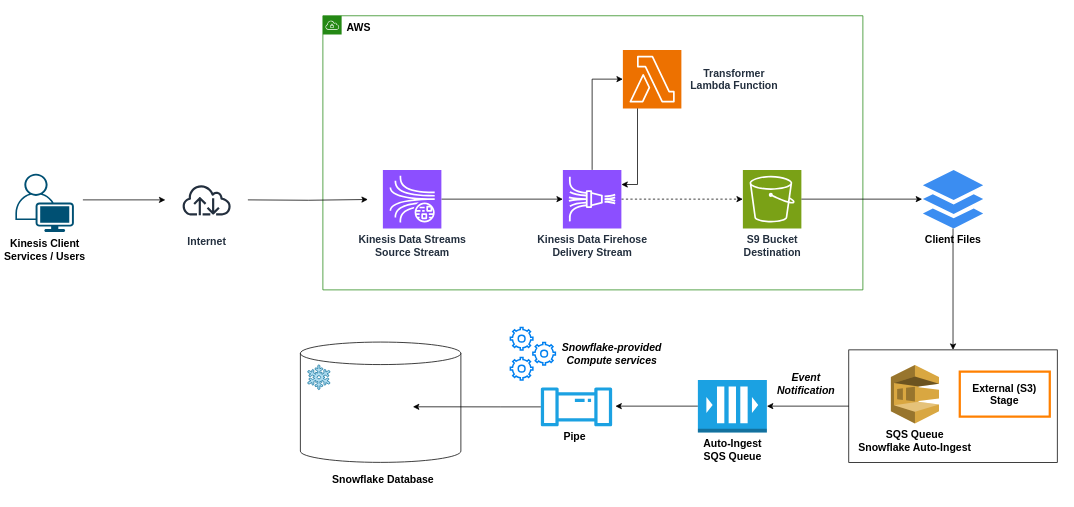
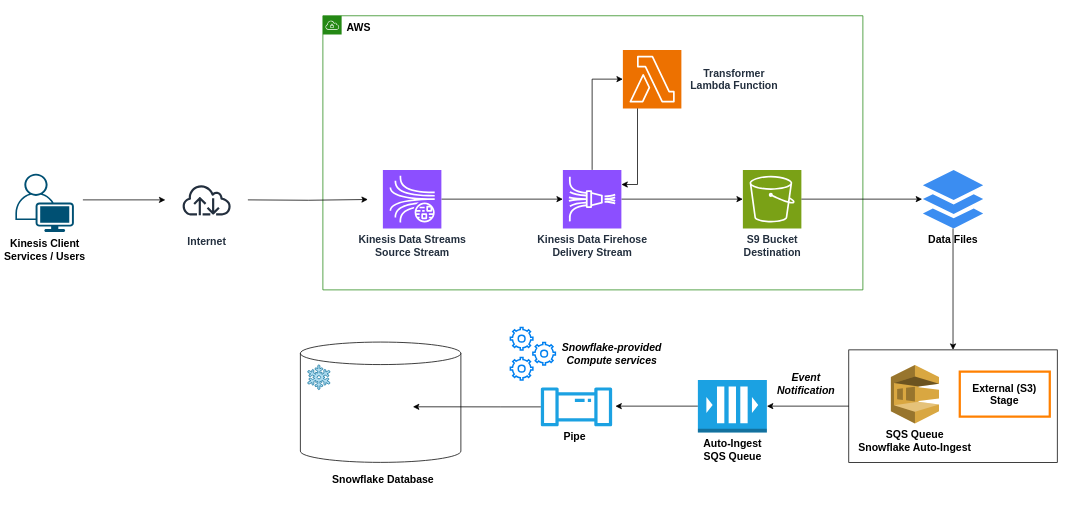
  <mxCell id="0" />
  <mxCell id="1" parent="0" />
  <mxCell id="2" value="" style="shape=cylinder3;whiteSpace=wrap;html=1;boundedLbl=1;backgroundOutline=1;size=15;" vertex="1" parent="1"><mxGeometry x="400" y="455.6" width="214" height="160.4" as="geometry" /></mxCell>
  <mxCell id="3" value="" style="rounded=0;whiteSpace=wrap;html=1;strokeWidth=1;" vertex="1" parent="1"><mxGeometry x="1131.2" y="466" width="278" height="150" as="geometry" /></mxCell>
  <mxCell id="4" value="&lt;font style=&quot;font-size: 14px;&quot;&gt;AWS&lt;/font&gt;" style="points=[[0,0],[0.25,0],[0.5,0],[0.75,0],[1,0],[1,0.25],[1,0.5],[1,0.75],[1,1],[0.75,1],[0.5,1],[0.25,1],[0,1],[0,0.75],[0,0.5],[0,0.25]];outlineConnect=0;gradientColor=none;html=1;whiteSpace=wrap;fontSize=12;fontStyle=1;shape=mxgraph.aws4.group;grIcon=mxgraph.aws4.group_vpc;strokeColor=#248814;fillColor=none;verticalAlign=top;align=left;spacingLeft=30;dashed=0;" vertex="1" parent="1"><mxGeometry x="430" y="20.5" width="720" height="365.5" as="geometry" /></mxCell>
- <mxCell id="5" style="edgeStyle=orthogonalEdgeStyle;rounded=0;orthogonalLoop=1;jettySize=auto;html=1;dashed=1;" edge="1" parent="1" source="6" target="10"><mxGeometry relative="1" as="geometry" /></mxCell>
+ <mxCell id="5" style="edgeStyle=orthogonalEdgeStyle;rounded=0;orthogonalLoop=1;jettySize=auto;html=1;" edge="1" parent="1" source="6" target="10"><mxGeometry relative="1" as="geometry" /></mxCell>
  <mxCell id="6" value="&lt;b&gt;&lt;font style=&quot;font-size: 14px;&quot;&gt;Kinesis Data Firehose&lt;br&gt;Delivery Stream&lt;br&gt;&lt;/font&gt;&lt;/b&gt;" style="sketch=0;points=[[0,0,0],[0.25,0,0],[0.5,0,0],[0.75,0,0],[1,0,0],[0,1,0],[0.25,1,0],[0.5,1,0],[0.75,1,0],[1,1,0],[0,0.25,0],[0,0.5,0],[0,0.75,0],[1,0.25,0],[1,0.5,0],[1,0.75,0]];outlineConnect=0;fontColor=#232F3E;fillColor=#8C4FFF;strokeColor=#ffffff;dashed=0;verticalLabelPosition=bottom;verticalAlign=top;align=center;html=1;fontSize=12;fontStyle=0;aspect=fixed;shape=mxgraph.aws4.resourceIcon;resIcon=mxgraph.aws4.kinesis_data_firehose;" vertex="1" parent="1"><mxGeometry x="750" y="226" width="78" height="78" as="geometry" /></mxCell>
  <mxCell id="7" style="edgeStyle=orthogonalEdgeStyle;rounded=0;orthogonalLoop=1;jettySize=auto;html=1;exitX=1;exitY=0.5;exitDx=0;exitDy=0;exitPerimeter=0;" edge="1" parent="1" source="8" target="6"><mxGeometry relative="1" as="geometry" /></mxCell>
  <mxCell id="8" value="&lt;font style=&quot;font-size: 14px;&quot;&gt;&lt;b&gt;Kinesis Data Streams&lt;br&gt;Source Stream&lt;br&gt;&lt;/b&gt;&lt;/font&gt;" style="sketch=0;points=[[0,0,0],[0.25,0,0],[0.5,0,0],[0.75,0,0],[1,0,0],[0,1,0],[0.25,1,0],[0.5,1,0],[0.75,1,0],[1,1,0],[0,0.25,0],[0,0.5,0],[0,0.75,0],[1,0.25,0],[1,0.5,0],[1,0.75,0]];outlineConnect=0;fontColor=#232F3E;fillColor=#8C4FFF;strokeColor=#ffffff;dashed=0;verticalLabelPosition=bottom;verticalAlign=top;align=center;html=1;fontSize=12;fontStyle=0;aspect=fixed;shape=mxgraph.aws4.resourceIcon;resIcon=mxgraph.aws4.kinesis_data_streams;" vertex="1" parent="1"><mxGeometry x="510" y="226" width="78" height="78" as="geometry" /></mxCell>
  <mxCell id="9" value="" style="sketch=0;points=[[0,0,0],[0.25,0,0],[0.5,0,0],[0.75,0,0],[1,0,0],[0,1,0],[0.25,1,0],[0.5,1,0],[0.75,1,0],[1,1,0],[0,0.25,0],[0,0.5,0],[0,0.75,0],[1,0.25,0],[1,0.5,0],[1,0.75,0]];outlineConnect=0;fontColor=#232F3E;fillColor=#ED7100;strokeColor=#ffffff;dashed=0;verticalLabelPosition=bottom;verticalAlign=top;align=center;html=1;fontSize=12;fontStyle=0;aspect=fixed;shape=mxgraph.aws4.resourceIcon;resIcon=mxgraph.aws4.lambda;" vertex="1" parent="1"><mxGeometry x="830" y="66" width="78" height="78" as="geometry" /></mxCell>
  <mxCell id="10" value="&lt;font style=&quot;font-size: 14px;&quot;&gt;&lt;b&gt;S9 Bucket&lt;br&gt;Destination&lt;/b&gt;&lt;/font&gt;" style="sketch=0;points=[[0,0,0],[0.25,0,0],[0.5,0,0],[0.75,0,0],[1,0,0],[0,1,0],[0.25,1,0],[0.5,1,0],[0.75,1,0],[1,1,0],[0,0.25,0],[0,0.5,0],[0,0.75,0],[1,0.25,0],[1,0.5,0],[1,0.75,0]];outlineConnect=0;fontColor=#232F3E;fillColor=#7AA116;strokeColor=#ffffff;dashed=0;verticalLabelPosition=bottom;verticalAlign=top;align=center;html=1;fontSize=12;fontStyle=0;aspect=fixed;shape=mxgraph.aws4.resourceIcon;resIcon=mxgraph.aws4.s3;" vertex="1" parent="1"><mxGeometry x="990" y="226" width="78" height="78" as="geometry" /></mxCell>
  <mxCell id="11" value="&lt;b&gt;&lt;font style=&quot;font-size: 14px;&quot;&gt;SQS Queue&lt;br&gt;&lt;/font&gt;&lt;/b&gt;&lt;b style=&quot;border-color: var(--border-color);&quot;&gt;&lt;font style=&quot;border-color: var(--border-color); font-size: 14px;&quot;&gt;Snowflake Auto-Ingest&lt;/font&gt;&lt;/b&gt;&lt;b&gt;&lt;font style=&quot;font-size: 14px;&quot;&gt;&lt;br&gt;&lt;/font&gt;&lt;/b&gt;" style="outlineConnect=0;dashed=0;verticalLabelPosition=bottom;verticalAlign=top;align=center;html=1;shape=mxgraph.aws3.sqs;fillColor=#D9A741;gradientColor=none;" vertex="1" parent="1"><mxGeometry x="1187.33" y="486" width="64.16" height="78" as="geometry" /></mxCell>
  <mxCell id="12" style="edgeStyle=orthogonalEdgeStyle;rounded=0;orthogonalLoop=1;jettySize=auto;html=1;" edge="1" parent="1"><mxGeometry relative="1" as="geometry"><mxPoint x="220" y="266" as="targetPoint" /><mxPoint x="110" y="266" as="sourcePoint" /></mxGeometry></mxCell>
  <mxCell id="13" value="&lt;font style=&quot;font-size: 14px;&quot;&gt;&lt;b&gt;Kinesis Client&lt;br&gt;Services / Users&lt;/b&gt;&lt;/font&gt;" style="points=[[0.35,0,0],[0.98,0.51,0],[1,0.71,0],[0.67,1,0],[0,0.795,0],[0,0.65,0]];verticalLabelPosition=bottom;sketch=0;html=1;verticalAlign=top;aspect=fixed;align=center;pointerEvents=1;shape=mxgraph.cisco19.user;fillColor=#005073;strokeColor=none;" vertex="1" parent="1"><mxGeometry x="20" y="231" width="78" height="78" as="geometry" /></mxCell>
  <mxCell id="14" style="edgeStyle=orthogonalEdgeStyle;rounded=0;orthogonalLoop=1;jettySize=auto;html=1;" edge="1" parent="1"><mxGeometry relative="1" as="geometry"><mxPoint x="490" y="265.5" as="targetPoint" /><mxPoint x="330" y="266" as="sourcePoint" /></mxGeometry></mxCell>
  <mxCell id="15" value="&lt;b&gt;&lt;font style=&quot;font-size: 14px;&quot;&gt;Internet&lt;/font&gt;&lt;/b&gt;" style="sketch=0;outlineConnect=0;fontColor=#232F3E;gradientColor=none;strokeColor=#232F3E;fillColor=#ffffff;dashed=0;verticalLabelPosition=bottom;verticalAlign=top;align=center;html=1;fontSize=12;fontStyle=0;aspect=fixed;shape=mxgraph.aws4.resourceIcon;resIcon=mxgraph.aws4.internet;" vertex="1" parent="1"><mxGeometry x="235" y="226" width="80" height="80" as="geometry" /></mxCell>
  <mxCell id="16" style="edgeStyle=orthogonalEdgeStyle;rounded=0;orthogonalLoop=1;jettySize=auto;html=1;entryX=0.5;entryY=0;entryDx=0;entryDy=0;" edge="1" parent="1" source="17" target="3"><mxGeometry relative="1" as="geometry" /></mxCell>
- <mxCell id="17" value="&lt;b&gt;&lt;font style=&quot;font-size: 14px;&quot;&gt;Client Files&lt;/font&gt;&lt;/b&gt;" style="sketch=0;html=1;aspect=fixed;strokeColor=none;shadow=0;fillColor=#3B8DF1;verticalAlign=top;labelPosition=center;verticalLabelPosition=bottom;shape=mxgraph.gcp2.files" vertex="1" parent="1"><mxGeometry x="1230" y="226" width="80.41" height="78" as="geometry" /></mxCell>
+ <mxCell id="17" value="&lt;b&gt;&lt;font style=&quot;font-size: 14px;&quot;&gt;Data Files&lt;/font&gt;&lt;/b&gt;" style="sketch=0;html=1;aspect=fixed;strokeColor=none;shadow=0;fillColor=#3B8DF1;verticalAlign=top;labelPosition=center;verticalLabelPosition=bottom;shape=mxgraph.gcp2.files" vertex="1" parent="1"><mxGeometry x="1230" y="226" width="80.41" height="78" as="geometry" /></mxCell>
  <mxCell id="18" value="&lt;b&gt;&lt;font style=&quot;font-size: 14px;&quot;&gt;External (S3)&lt;br&gt;Stage&lt;/font&gt;&lt;/b&gt;" style="whiteSpace=wrap;html=1;strokeColor=#FF8000;strokeWidth=3;rounded=0;" vertex="1" parent="1"><mxGeometry x="1279.2" y="495" width="120" height="60" as="geometry" /></mxCell>
  <mxCell id="19" style="edgeStyle=orthogonalEdgeStyle;rounded=0;orthogonalLoop=1;jettySize=auto;html=1;exitX=0;exitY=0.5;exitDx=0;exitDy=0;exitPerimeter=0;" edge="1" parent="1" source="20"><mxGeometry relative="1" as="geometry"><mxPoint x="820" y="541" as="targetPoint" /></mxGeometry></mxCell>
  <mxCell id="20" value="&lt;b&gt;&lt;font color=&quot;#000000&quot; style=&quot;font-size: 14px;&quot;&gt;Auto-Ingest &lt;br&gt;SQS Queue&lt;/font&gt;&lt;/b&gt;" style="outlineConnect=0;dashed=0;verticalLabelPosition=bottom;verticalAlign=top;align=center;html=1;shape=mxgraph.aws3.queue;fillColor=#1ba1e2;fontColor=#ffffff;strokeColor=#006EAF;" vertex="1" parent="1"><mxGeometry x="930" y="506" width="92" height="70" as="geometry" /></mxCell>
  <mxCell id="21" value="" style="group" vertex="1" connectable="0" parent="1"><mxGeometry x="720" y="516" width="96.296" height="80" as="geometry" /></mxCell>
  <mxCell id="22" value="" style="sketch=0;outlineConnect=0;fillColor=#1ba1e2;strokeColor=#006EAF;dashed=0;verticalLabelPosition=bottom;verticalAlign=top;align=center;html=1;fontSize=12;fontStyle=0;aspect=fixed;pointerEvents=1;shape=mxgraph.aws4.iot_analytics_pipeline;fontColor=#ffffff;" vertex="1" parent="21"><mxGeometry width="96.296" height="51.852" as="geometry" /></mxCell>
  <mxCell id="23" value="&lt;b&gt;&lt;font style=&quot;font-size: 14px;&quot;&gt;Pipe&lt;/font&gt;&lt;/b&gt;" style="text;html=1;strokeColor=none;fillColor=none;align=center;verticalAlign=middle;whiteSpace=wrap;rounded=0;" vertex="1" parent="21"><mxGeometry x="11.54" y="52.87" width="68.46" height="27.13" as="geometry" /></mxCell>
  <mxCell id="24" value="" style="group" vertex="1" connectable="0" parent="1"><mxGeometry x="680" y="436" width="215" height="70" as="geometry" /></mxCell>
  <mxCell id="25" value="" style="html=1;verticalLabelPosition=bottom;align=center;labelBackgroundColor=#ffffff;verticalAlign=top;strokeWidth=2;strokeColor=#0080F0;shadow=0;dashed=0;shape=mxgraph.ios7.icons.settings;" vertex="1" parent="24"><mxGeometry width="30" height="30" as="geometry" /></mxCell>
  <mxCell id="26" value="" style="html=1;verticalLabelPosition=bottom;align=center;labelBackgroundColor=#ffffff;verticalAlign=top;strokeWidth=2;strokeColor=#0080F0;shadow=0;dashed=0;shape=mxgraph.ios7.icons.settings;" vertex="1" parent="24"><mxGeometry x="30" y="20" width="30" height="30" as="geometry" /></mxCell>
  <mxCell id="27" value="" style="html=1;verticalLabelPosition=bottom;align=center;labelBackgroundColor=#ffffff;verticalAlign=top;strokeWidth=2;strokeColor=#0080F0;shadow=0;dashed=0;shape=mxgraph.ios7.icons.settings;" vertex="1" parent="24"><mxGeometry y="40" width="30" height="30" as="geometry" /></mxCell>
  <mxCell id="28" value="&lt;font style=&quot;font-size: 14px;&quot;&gt;&lt;b&gt;&lt;i&gt;Snowflake-provided&lt;br&gt;Compute services&lt;/i&gt;&lt;/b&gt;&lt;/font&gt;" style="text;html=1;align=center;verticalAlign=middle;resizable=0;points=[];autosize=1;strokeColor=none;fillColor=none;" vertex="1" parent="24"><mxGeometry x="55" y="10" width="160" height="50" as="geometry" /></mxCell>
  <mxCell id="29" value="" style="shape=mxgraph.signs.nature.snowflake;html=1;pointerEvents=1;fillColor=#b1ddf0;strokeColor=#10739e;verticalLabelPosition=bottom;verticalAlign=top;align=center;" vertex="1" parent="1"><mxGeometry x="410" y="486" width="29.3" height="33" as="geometry" /></mxCell>
  <mxCell id="30" value="&lt;font style=&quot;font-size: 14px;&quot;&gt;&lt;b&gt;Snowflake Database&lt;/b&gt;&lt;/font&gt;" style="text;html=1;align=center;verticalAlign=middle;resizable=0;points=[];autosize=1;strokeColor=none;fillColor=none;" vertex="1" parent="1"><mxGeometry x="430" y="624" width="160" height="30" as="geometry" /></mxCell>
  <mxCell id="31" style="edgeStyle=orthogonalEdgeStyle;rounded=0;orthogonalLoop=1;jettySize=auto;html=1;entryX=-0.012;entryY=0.5;entryDx=0;entryDy=0;entryPerimeter=0;" edge="1" parent="1" source="10" target="17"><mxGeometry relative="1" as="geometry" /></mxCell>
  <mxCell id="32" style="edgeStyle=orthogonalEdgeStyle;rounded=0;orthogonalLoop=1;jettySize=auto;html=1;exitX=0;exitY=0.5;exitDx=0;exitDy=0;entryX=1;entryY=0.5;entryDx=0;entryDy=0;entryPerimeter=0;" edge="1" parent="1" source="3" target="20"><mxGeometry relative="1" as="geometry" /></mxCell>
  <mxCell id="33" style="edgeStyle=orthogonalEdgeStyle;rounded=0;orthogonalLoop=1;jettySize=auto;html=1;entryX=0.701;entryY=0.538;entryDx=0;entryDy=0;entryPerimeter=0;" edge="1" parent="1" source="22" target="2"><mxGeometry relative="1" as="geometry" /></mxCell>
  <mxCell id="34" style="edgeStyle=orthogonalEdgeStyle;rounded=0;orthogonalLoop=1;jettySize=auto;html=1;exitX=0.5;exitY=0;exitDx=0;exitDy=0;exitPerimeter=0;entryX=0;entryY=0.5;entryDx=0;entryDy=0;entryPerimeter=0;" edge="1" parent="1" source="6" target="9"><mxGeometry relative="1" as="geometry" /></mxCell>
  <mxCell id="35" value="&lt;b style=&quot;border-color: var(--border-color); color: rgb(35, 47, 62);&quot;&gt;&lt;font style=&quot;border-color: var(--border-color); font-size: 14px;&quot;&gt;Transformer&lt;br style=&quot;border-color: var(--border-color);&quot;&gt;Lambda Function&lt;/font&gt;&lt;/b&gt;" style="text;html=1;align=center;verticalAlign=middle;resizable=0;points=[];autosize=1;strokeColor=none;fillColor=none;" vertex="1" parent="1"><mxGeometry x="908" y="80" width="140" height="50" as="geometry" /></mxCell>
  <mxCell id="36" style="edgeStyle=orthogonalEdgeStyle;rounded=0;orthogonalLoop=1;jettySize=auto;html=1;entryX=1;entryY=0.25;entryDx=0;entryDy=0;entryPerimeter=0;exitX=0.25;exitY=1;exitDx=0;exitDy=0;exitPerimeter=0;" edge="1" parent="1" source="9" target="6"><mxGeometry relative="1" as="geometry" /></mxCell>
  <mxCell id="37" value="&lt;font style=&quot;font-size: 14px;&quot;&gt;&lt;b&gt;&lt;i&gt;Event&lt;br&gt;Notification&lt;/i&gt;&lt;/b&gt;&lt;/font&gt;" style="text;html=1;align=center;verticalAlign=middle;resizable=0;points=[];autosize=1;strokeColor=none;fillColor=none;" vertex="1" parent="1"><mxGeometry x="1024" y="486" width="100" height="50" as="geometry" /></mxCell>
